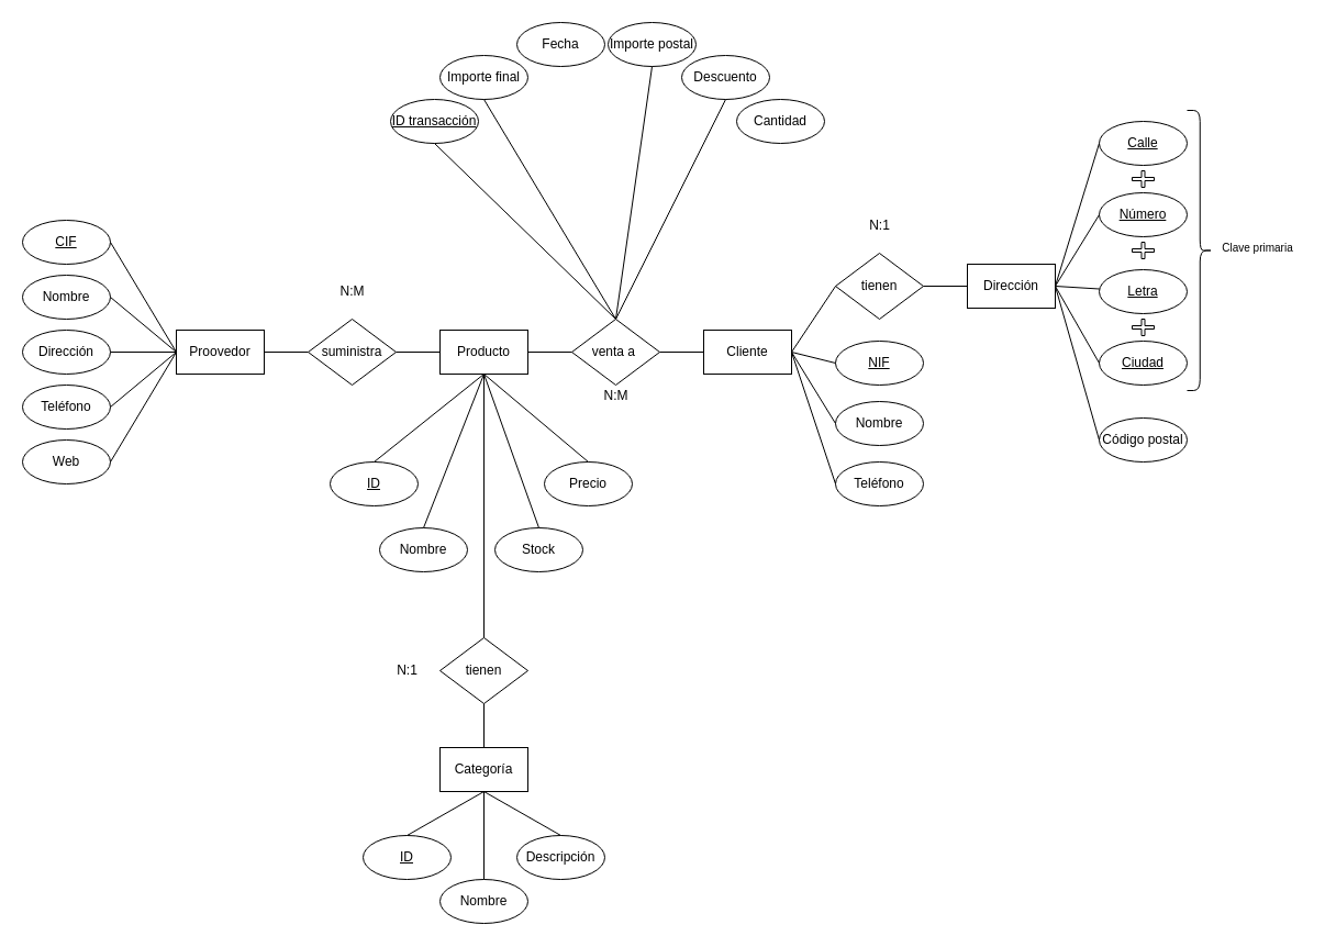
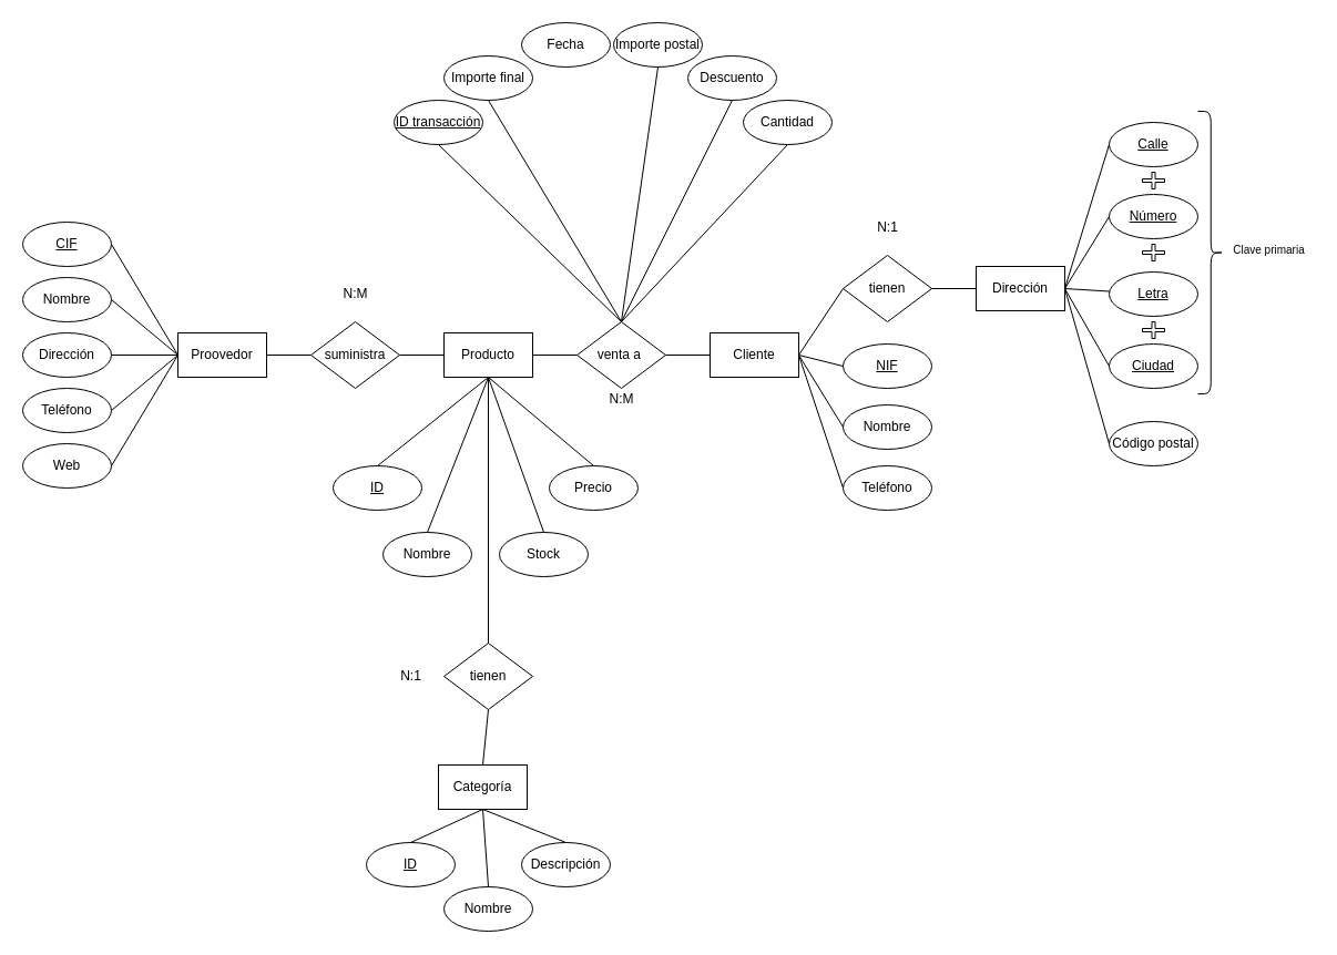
  <mxCell id="0" />
  <mxCell id="1" parent="0" />
  <mxCell id="2" value="Proovedor" style="rounded=0;whiteSpace=wrap;html=1;" vertex="1" parent="1"><mxGeometry x="160" y="300" width="80" height="40" as="geometry" /></mxCell>
  <mxCell id="3" value="suministra" style="rhombus;whiteSpace=wrap;html=1;" vertex="1" parent="1"><mxGeometry x="280" y="290" width="80" height="60" as="geometry" /></mxCell>
  <mxCell id="4" value="&lt;u&gt;CIF&lt;/u&gt;" style="ellipse;whiteSpace=wrap;html=1;" vertex="1" parent="1"><mxGeometry x="20" y="200" width="80" height="40" as="geometry" /></mxCell>
  <mxCell id="5" value="Nombre" style="ellipse;whiteSpace=wrap;html=1;" vertex="1" parent="1"><mxGeometry x="20" y="250" width="80" height="40" as="geometry" /></mxCell>
  <mxCell id="6" value="Dirección" style="ellipse;whiteSpace=wrap;html=1;" vertex="1" parent="1"><mxGeometry x="20" y="300" width="80" height="40" as="geometry" /></mxCell>
  <mxCell id="7" value="Teléfono" style="ellipse;whiteSpace=wrap;html=1;" vertex="1" parent="1"><mxGeometry x="20" y="350" width="80" height="40" as="geometry" /></mxCell>
  <mxCell id="8" value="Web" style="ellipse;whiteSpace=wrap;html=1;" vertex="1" parent="1"><mxGeometry x="20" y="400" width="80" height="40" as="geometry" /></mxCell>
  <mxCell id="9" value="Producto" style="rounded=0;whiteSpace=wrap;html=1;" vertex="1" parent="1"><mxGeometry x="400" y="300" width="80" height="40" as="geometry" /></mxCell>
  <mxCell id="10" value="&lt;u&gt;ID&lt;/u&gt;" style="ellipse;whiteSpace=wrap;html=1;" vertex="1" parent="1"><mxGeometry x="300" y="420" width="80" height="40" as="geometry" /></mxCell>
  <mxCell id="11" value="Nombre" style="ellipse;whiteSpace=wrap;html=1;" vertex="1" parent="1"><mxGeometry x="345" y="480" width="80" height="40" as="geometry" /></mxCell>
  <mxCell id="12" value="&lt;span style=&quot;font-weight: normal&quot;&gt;Precio&lt;/span&gt;" style="ellipse;whiteSpace=wrap;html=1;fontStyle=1" vertex="1" parent="1"><mxGeometry x="495" y="420" width="80" height="40" as="geometry" /></mxCell>
  <mxCell id="13" value="&lt;span style=&quot;font-weight: normal&quot;&gt;Stock&lt;br&gt;&lt;/span&gt;" style="ellipse;whiteSpace=wrap;html=1;fontStyle=1" vertex="1" parent="1"><mxGeometry x="450" y="480" width="80" height="40" as="geometry" /></mxCell>
  <mxCell id="14" value="venta a&amp;nbsp;" style="rhombus;whiteSpace=wrap;html=1;" vertex="1" parent="1"><mxGeometry x="520" y="290" width="80" height="60" as="geometry" /></mxCell>
  <mxCell id="15" value="Cliente" style="rounded=0;whiteSpace=wrap;html=1;" vertex="1" parent="1"><mxGeometry x="640" y="300" width="80" height="40" as="geometry" /></mxCell>
  <mxCell id="16" value="tienen" style="rhombus;whiteSpace=wrap;html=1;" vertex="1" parent="1"><mxGeometry x="760" y="230" width="80" height="60" as="geometry" /></mxCell>
  <mxCell id="17" value="Dirección" style="rounded=0;whiteSpace=wrap;html=1;" vertex="1" parent="1"><mxGeometry x="880" y="240" width="80" height="40" as="geometry" /></mxCell>
  <mxCell id="18" value="&lt;span style=&quot;font-weight: normal&quot;&gt;&lt;u&gt;NIF&lt;/u&gt;&lt;/span&gt;" style="ellipse;whiteSpace=wrap;html=1;fontStyle=1" vertex="1" parent="1"><mxGeometry x="760" y="310" width="80" height="40" as="geometry" /></mxCell>
  <mxCell id="19" value="&lt;span style=&quot;font-weight: normal&quot;&gt;Nombre&lt;/span&gt;" style="ellipse;whiteSpace=wrap;html=1;fontStyle=1" vertex="1" parent="1"><mxGeometry x="760" y="365" width="80" height="40" as="geometry" /></mxCell>
  <mxCell id="20" value="&lt;span style=&quot;font-weight: normal&quot;&gt;Teléfono&lt;/span&gt;" style="ellipse;whiteSpace=wrap;html=1;fontStyle=1" vertex="1" parent="1"><mxGeometry x="760" y="420" width="80" height="40" as="geometry" /></mxCell>
  <mxCell id="21" value="&lt;span style=&quot;font-weight: normal&quot;&gt;&lt;u&gt;Calle&lt;br&gt;&lt;/u&gt;&lt;/span&gt;" style="ellipse;whiteSpace=wrap;html=1;fontStyle=1" vertex="1" parent="1"><mxGeometry x="1000" y="110" width="80" height="40" as="geometry" /></mxCell>
  <mxCell id="22" value="&lt;span style=&quot;font-weight: normal&quot;&gt;&lt;u&gt;Número&lt;br&gt;&lt;/u&gt;&lt;/span&gt;" style="ellipse;whiteSpace=wrap;html=1;fontStyle=1" vertex="1" parent="1"><mxGeometry x="1000" y="175" width="80" height="40" as="geometry" /></mxCell>
  <mxCell id="23" value="&lt;span style=&quot;font-weight: normal&quot;&gt;&lt;u&gt;Letra&lt;br&gt;&lt;/u&gt;&lt;/span&gt;" style="ellipse;whiteSpace=wrap;html=1;fontStyle=1" vertex="1" parent="1"><mxGeometry x="1000" y="245" width="80" height="40" as="geometry" /></mxCell>
  <mxCell id="24" value="&lt;span style=&quot;font-weight: normal&quot;&gt;&lt;u&gt;Ciudad&lt;br&gt;&lt;/u&gt;&lt;/span&gt;" style="ellipse;whiteSpace=wrap;html=1;fontStyle=1" vertex="1" parent="1"><mxGeometry x="1000" y="310" width="80" height="40" as="geometry" /></mxCell>
  <mxCell id="25" value="&lt;span style=&quot;font-weight: normal&quot;&gt;Código postal&lt;br&gt;&lt;/span&gt;" style="ellipse;whiteSpace=wrap;html=1;fontStyle=1" vertex="1" parent="1"><mxGeometry x="1000" y="380" width="80" height="40" as="geometry" /></mxCell>
  <mxCell id="26" value="" style="shape=cross;whiteSpace=wrap;html=1;" vertex="1" parent="1"><mxGeometry x="1030" y="155" width="20" height="15" as="geometry" /></mxCell>
  <mxCell id="27" value="" style="shape=cross;whiteSpace=wrap;html=1;" vertex="1" parent="1"><mxGeometry x="1030" y="220" width="20" height="15" as="geometry" /></mxCell>
  <mxCell id="28" value="" style="shape=cross;whiteSpace=wrap;html=1;" vertex="1" parent="1"><mxGeometry x="1030" y="290" width="20" height="15" as="geometry" /></mxCell>
  <mxCell id="29" value="&lt;font style=&quot;font-size: 10px&quot;&gt;Clave primaria&lt;/font&gt;" style="text;html=1;align=center;verticalAlign=middle;resizable=0;points=[];autosize=1;" vertex="1" parent="1"><mxGeometry x="1103.5" y="215" width="80" height="20" as="geometry" /></mxCell>
  <mxCell id="30" value="tienen" style="rhombus;whiteSpace=wrap;html=1;" vertex="1" parent="1"><mxGeometry x="400" y="580" width="80" height="60" as="geometry" /></mxCell>
- <mxCell id="31" value="Categoría" style="rounded=0;whiteSpace=wrap;html=1;" vertex="1" parent="1"><mxGeometry x="400" y="680" width="80" height="40" as="geometry" /></mxCell>
+ <mxCell id="31" value="Categoría" style="rounded=0;whiteSpace=wrap;html=1;" vertex="1" parent="1"><mxGeometry x="395" y="690" width="80" height="40" as="geometry" /></mxCell>
  <mxCell id="32" value="&lt;u&gt;ID&lt;/u&gt;" style="ellipse;whiteSpace=wrap;html=1;" vertex="1" parent="1"><mxGeometry x="330" y="760" width="80" height="40" as="geometry" /></mxCell>
  <mxCell id="33" value="Nombre" style="ellipse;whiteSpace=wrap;html=1;" vertex="1" parent="1"><mxGeometry x="400" y="800" width="80" height="40" as="geometry" /></mxCell>
  <mxCell id="34" value="Descripción" style="ellipse;whiteSpace=wrap;html=1;" vertex="1" parent="1"><mxGeometry x="470" y="760" width="80" height="40" as="geometry" /></mxCell>
  <mxCell id="35" value="&lt;span style=&quot;font-weight: normal&quot;&gt;&lt;u&gt;ID transacción&lt;/u&gt;&lt;/span&gt;" style="ellipse;whiteSpace=wrap;html=1;fontStyle=1" vertex="1" parent="1"><mxGeometry x="355" y="90" width="80" height="40" as="geometry" /></mxCell>
  <mxCell id="36" value="&lt;span style=&quot;font-weight: 400&quot;&gt;Importe final&lt;/span&gt;" style="ellipse;whiteSpace=wrap;html=1;fontStyle=1" vertex="1" parent="1"><mxGeometry x="400" y="50" width="80" height="40" as="geometry" /></mxCell>
  <mxCell id="37" value="&lt;span style=&quot;font-weight: 400&quot;&gt;Fecha&lt;br&gt;&lt;/span&gt;" style="ellipse;whiteSpace=wrap;html=1;fontStyle=1" vertex="1" parent="1"><mxGeometry x="470" y="20" width="80" height="40" as="geometry" /></mxCell>
  <mxCell id="38" value="&lt;span style=&quot;font-weight: 400&quot;&gt;Descuento&lt;br&gt;&lt;/span&gt;" style="ellipse;whiteSpace=wrap;html=1;fontStyle=1" vertex="1" parent="1"><mxGeometry x="620" y="50" width="80" height="40" as="geometry" /></mxCell>
  <mxCell id="39" value="&lt;span style=&quot;font-weight: 400&quot;&gt;Cantidad&lt;br&gt;&lt;/span&gt;" style="ellipse;whiteSpace=wrap;html=1;fontStyle=1" vertex="1" parent="1"><mxGeometry x="670" y="90" width="80" height="40" as="geometry" /></mxCell>
  <mxCell id="40" value="&lt;span style=&quot;font-weight: 400&quot;&gt;Importe postal&lt;/span&gt;" style="ellipse;whiteSpace=wrap;html=1;fontStyle=1" vertex="1" parent="1"><mxGeometry x="553" y="20" width="80" height="40" as="geometry" /></mxCell>
  <mxCell id="41" value="" style="endArrow=none;html=1;entryX=1;entryY=0.5;entryDx=0;entryDy=0;exitX=0;exitY=0.5;exitDx=0;exitDy=0;" edge="1" parent="1" source="9" target="3"><mxGeometry width="50" height="50" relative="1" as="geometry"><mxPoint x="190" y="520" as="sourcePoint" /><mxPoint x="240" y="470" as="targetPoint" /></mxGeometry></mxCell>
  <mxCell id="42" value="N:M" style="text;html=1;align=center;verticalAlign=middle;resizable=0;points=[];autosize=1;" vertex="1" parent="1"><mxGeometry x="300" y="255" width="40" height="20" as="geometry" /></mxCell>
  <mxCell id="43" value="N:1" style="text;html=1;align=center;verticalAlign=middle;resizable=0;points=[];autosize=1;" vertex="1" parent="1"><mxGeometry x="355" y="600" width="30" height="20" as="geometry" /></mxCell>
  <mxCell id="44" value="N:M" style="text;html=1;align=center;verticalAlign=middle;resizable=0;points=[];autosize=1;" vertex="1" parent="1"><mxGeometry x="540" y="350" width="40" height="20" as="geometry" /></mxCell>
  <mxCell id="45" value="N:1" style="text;html=1;align=center;verticalAlign=middle;resizable=0;points=[];autosize=1;" vertex="1" parent="1"><mxGeometry x="785" y="195" width="30" height="20" as="geometry" /></mxCell>
  <mxCell id="46" value="" style="endArrow=none;html=1;entryX=1;entryY=0.5;entryDx=0;entryDy=0;exitX=0;exitY=0.5;exitDx=0;exitDy=0;" edge="1" parent="1" source="2" target="6"><mxGeometry width="50" height="50" relative="1" as="geometry"><mxPoint x="200" y="530" as="sourcePoint" /><mxPoint x="250" y="480" as="targetPoint" /></mxGeometry></mxCell>
  <mxCell id="47" value="" style="endArrow=none;html=1;entryX=1;entryY=0.5;entryDx=0;entryDy=0;exitX=0;exitY=0.5;exitDx=0;exitDy=0;" edge="1" parent="1" source="2" target="7"><mxGeometry width="50" height="50" relative="1" as="geometry"><mxPoint x="170" y="330" as="sourcePoint" /><mxPoint x="110" y="330" as="targetPoint" /></mxGeometry></mxCell>
  <mxCell id="48" value="" style="endArrow=none;html=1;entryX=1;entryY=0.5;entryDx=0;entryDy=0;exitX=0;exitY=0.5;exitDx=0;exitDy=0;" edge="1" parent="1" source="2" target="8"><mxGeometry width="50" height="50" relative="1" as="geometry"><mxPoint x="170" y="330" as="sourcePoint" /><mxPoint x="110" y="380" as="targetPoint" /></mxGeometry></mxCell>
  <mxCell id="49" value="" style="endArrow=none;html=1;entryX=0;entryY=0.5;entryDx=0;entryDy=0;exitX=1;exitY=0.5;exitDx=0;exitDy=0;" edge="1" parent="1" source="5" target="2"><mxGeometry width="50" height="50" relative="1" as="geometry"><mxPoint x="180" y="340" as="sourcePoint" /><mxPoint x="120" y="390" as="targetPoint" /></mxGeometry></mxCell>
  <mxCell id="50" value="" style="endArrow=none;html=1;entryX=0;entryY=0.5;entryDx=0;entryDy=0;exitX=1;exitY=0.5;exitDx=0;exitDy=0;" edge="1" parent="1" source="4" target="2"><mxGeometry width="50" height="50" relative="1" as="geometry"><mxPoint x="190" y="350" as="sourcePoint" /><mxPoint x="130" y="400" as="targetPoint" /></mxGeometry></mxCell>
  <mxCell id="51" value="" style="endArrow=none;html=1;entryX=1;entryY=0.5;entryDx=0;entryDy=0;exitX=0;exitY=0.5;exitDx=0;exitDy=0;" edge="1" parent="1" source="3" target="2"><mxGeometry width="50" height="50" relative="1" as="geometry"><mxPoint x="200" y="360" as="sourcePoint" /><mxPoint x="140" y="410" as="targetPoint" /></mxGeometry></mxCell>
  <mxCell id="52" value="" style="endArrow=none;html=1;entryX=0;entryY=0.5;entryDx=0;entryDy=0;exitX=1;exitY=0.5;exitDx=0;exitDy=0;" edge="1" parent="1" source="9" target="14"><mxGeometry width="50" height="50" relative="1" as="geometry"><mxPoint x="410" y="330" as="sourcePoint" /><mxPoint x="370" y="330" as="targetPoint" /></mxGeometry></mxCell>
  <mxCell id="53" value="" style="endArrow=none;html=1;entryX=0.5;entryY=1;entryDx=0;entryDy=0;exitX=0.5;exitY=0;exitDx=0;exitDy=0;" edge="1" parent="1" source="11" target="9"><mxGeometry width="50" height="50" relative="1" as="geometry"><mxPoint x="420" y="470" as="sourcePoint" /><mxPoint x="380" y="340" as="targetPoint" /></mxGeometry></mxCell>
  <mxCell id="54" value="" style="endArrow=none;html=1;entryX=0.5;entryY=1;entryDx=0;entryDy=0;exitX=0.5;exitY=0;exitDx=0;exitDy=0;" edge="1" parent="1" source="10" target="9"><mxGeometry width="50" height="50" relative="1" as="geometry"><mxPoint x="395" y="490" as="sourcePoint" /><mxPoint x="450" y="350" as="targetPoint" /></mxGeometry></mxCell>
  <mxCell id="55" value="" style="endArrow=none;html=1;entryX=0.5;entryY=1;entryDx=0;entryDy=0;exitX=0.5;exitY=0;exitDx=0;exitDy=0;" edge="1" parent="1" source="13" target="9"><mxGeometry width="50" height="50" relative="1" as="geometry"><mxPoint x="405" y="500" as="sourcePoint" /><mxPoint x="460" y="360" as="targetPoint" /></mxGeometry></mxCell>
  <mxCell id="56" value="" style="endArrow=none;html=1;entryX=0.5;entryY=1;entryDx=0;entryDy=0;exitX=0.5;exitY=0;exitDx=0;exitDy=0;" edge="1" parent="1" source="12" target="9"><mxGeometry width="50" height="50" relative="1" as="geometry"><mxPoint x="415" y="510" as="sourcePoint" /><mxPoint x="470" y="370" as="targetPoint" /></mxGeometry></mxCell>
  <mxCell id="57" value="" style="endArrow=none;html=1;entryX=0.5;entryY=1;entryDx=0;entryDy=0;exitX=0.5;exitY=0;exitDx=0;exitDy=0;" edge="1" parent="1" source="14" target="35"><mxGeometry width="50" height="50" relative="1" as="geometry"><mxPoint x="500" y="260" as="sourcePoint" /><mxPoint x="550" y="210" as="targetPoint" /></mxGeometry></mxCell>
  <mxCell id="58" value="" style="endArrow=none;html=1;entryX=0.5;entryY=1;entryDx=0;entryDy=0;exitX=0.5;exitY=0;exitDx=0;exitDy=0;" edge="1" parent="1" source="14" target="36"><mxGeometry width="50" height="50" relative="1" as="geometry"><mxPoint x="570" y="300" as="sourcePoint" /><mxPoint x="410" y="140" as="targetPoint" /></mxGeometry></mxCell>
  <mxCell id="59" value="" style="endArrow=none;html=1;entryX=0.5;entryY=1;entryDx=0;entryDy=0;exitX=0.5;exitY=0;exitDx=0;exitDy=0;" edge="1" parent="1" source="14" target="40"><mxGeometry width="50" height="50" relative="1" as="geometry"><mxPoint x="590" y="320" as="sourcePoint" /><mxPoint x="430" y="160" as="targetPoint" /></mxGeometry></mxCell>
  <mxCell id="60" value="" style="endArrow=none;html=1;entryX=0.5;entryY=1;entryDx=0;entryDy=0;exitX=0.5;exitY=0;exitDx=0;exitDy=0;" edge="1" parent="1" source="14" target="38"><mxGeometry width="50" height="50" relative="1" as="geometry"><mxPoint x="600" y="330" as="sourcePoint" /><mxPoint x="440" y="170" as="targetPoint" /></mxGeometry></mxCell>
+ <mxCell id="61" value="" style="endArrow=none;html=1;entryX=0.5;entryY=1;entryDx=0;entryDy=0;exitX=0.5;exitY=0;exitDx=0;exitDy=0;" edge="1" parent="1" source="14" target="39"><mxGeometry width="50" height="50" relative="1" as="geometry"><mxPoint x="610" y="340" as="sourcePoint" /><mxPoint x="450" y="180" as="targetPoint" /></mxGeometry></mxCell>
  <mxCell id="62" value="" style="endArrow=none;html=1;entryX=0;entryY=0.5;entryDx=0;entryDy=0;exitX=1;exitY=0.5;exitDx=0;exitDy=0;" edge="1" parent="1" source="14" target="15"><mxGeometry width="50" height="50" relative="1" as="geometry"><mxPoint x="570" y="300" as="sourcePoint" /><mxPoint x="720" y="140" as="targetPoint" /></mxGeometry></mxCell>
  <mxCell id="63" value="" style="endArrow=none;html=1;entryX=1;entryY=0.5;entryDx=0;entryDy=0;exitX=0;exitY=0.5;exitDx=0;exitDy=0;" edge="1" parent="1" source="18" target="15"><mxGeometry width="50" height="50" relative="1" as="geometry"><mxPoint x="610" y="330" as="sourcePoint" /><mxPoint x="650" y="330" as="targetPoint" /></mxGeometry></mxCell>
  <mxCell id="64" value="" style="endArrow=none;html=1;entryX=1;entryY=0.5;entryDx=0;entryDy=0;exitX=0;exitY=0.5;exitDx=0;exitDy=0;" edge="1" parent="1" source="19" target="15"><mxGeometry width="50" height="50" relative="1" as="geometry"><mxPoint x="620" y="340" as="sourcePoint" /><mxPoint x="660" y="340" as="targetPoint" /></mxGeometry></mxCell>
  <mxCell id="65" value="" style="endArrow=none;html=1;entryX=1;entryY=0.5;entryDx=0;entryDy=0;exitX=0;exitY=0.5;exitDx=0;exitDy=0;" edge="1" parent="1" source="20" target="15"><mxGeometry width="50" height="50" relative="1" as="geometry"><mxPoint x="630" y="350" as="sourcePoint" /><mxPoint x="670" y="350" as="targetPoint" /></mxGeometry></mxCell>
  <mxCell id="66" value="" style="endArrow=none;html=1;entryX=1;entryY=0.5;entryDx=0;entryDy=0;exitX=0;exitY=0.5;exitDx=0;exitDy=0;" edge="1" parent="1" source="16" target="15"><mxGeometry width="50" height="50" relative="1" as="geometry"><mxPoint x="640" y="360" as="sourcePoint" /><mxPoint x="680" y="360" as="targetPoint" /></mxGeometry></mxCell>
  <mxCell id="67" value="" style="endArrow=none;html=1;entryX=1;entryY=0.5;entryDx=0;entryDy=0;exitX=0;exitY=0.5;exitDx=0;exitDy=0;" edge="1" parent="1" source="17" target="16"><mxGeometry width="50" height="50" relative="1" as="geometry"><mxPoint x="650" y="370" as="sourcePoint" /><mxPoint x="690" y="370" as="targetPoint" /></mxGeometry></mxCell>
  <mxCell id="68" value="" style="endArrow=none;html=1;entryX=1;entryY=0.5;entryDx=0;entryDy=0;exitX=0;exitY=0.5;exitDx=0;exitDy=0;" edge="1" parent="1" source="21" target="17"><mxGeometry width="50" height="50" relative="1" as="geometry"><mxPoint x="1000" y="160" as="sourcePoint" /><mxPoint x="700" y="380" as="targetPoint" /></mxGeometry></mxCell>
  <mxCell id="69" value="" style="endArrow=none;html=1;entryX=1;entryY=0.5;entryDx=0;entryDy=0;exitX=0;exitY=0.5;exitDx=0;exitDy=0;" edge="1" parent="1" source="22" target="17"><mxGeometry width="50" height="50" relative="1" as="geometry"><mxPoint x="1000" y="195" as="sourcePoint" /><mxPoint x="980" y="215" as="targetPoint" /></mxGeometry></mxCell>
  <mxCell id="70" value="" style="endArrow=none;html=1;entryX=1;entryY=0.5;entryDx=0;entryDy=0;" edge="1" parent="1" source="23" target="17"><mxGeometry width="50" height="50" relative="1" as="geometry"><mxPoint x="990" y="280" as="sourcePoint" /><mxPoint x="960" y="330" as="targetPoint" /></mxGeometry></mxCell>
  <mxCell id="71" value="" style="endArrow=none;html=1;entryX=1;entryY=0.5;entryDx=0;entryDy=0;exitX=0;exitY=0.5;exitDx=0;exitDy=0;" edge="1" parent="1" source="24" target="17"><mxGeometry width="50" height="50" relative="1" as="geometry"><mxPoint x="1000" y="332.5" as="sourcePoint" /><mxPoint x="990" y="282.5" as="targetPoint" /></mxGeometry></mxCell>
  <mxCell id="72" value="" style="endArrow=none;html=1;entryX=1;entryY=0.5;entryDx=0;entryDy=0;exitX=0;exitY=0.5;exitDx=0;exitDy=0;" edge="1" parent="1" source="25" target="17"><mxGeometry width="50" height="50" relative="1" as="geometry"><mxPoint x="1010" y="342.5" as="sourcePoint" /><mxPoint x="970" y="270" as="targetPoint" /></mxGeometry></mxCell>
  <mxCell id="73" value="" style="shape=curlyBracket;whiteSpace=wrap;html=1;rounded=1;fillColor=none;rotation=-180;" vertex="1" parent="1"><mxGeometry x="1080" y="100" width="23.5" height="255" as="geometry" /></mxCell>
  <mxCell id="74" value="" style="endArrow=none;html=1;entryX=0.5;entryY=1;entryDx=0;entryDy=0;exitX=0.5;exitY=0;exitDx=0;exitDy=0;" edge="1" parent="1" source="31" target="30"><mxGeometry width="50" height="50" relative="1" as="geometry"><mxPoint x="300" y="620" as="sourcePoint" /><mxPoint x="350" y="570" as="targetPoint" /></mxGeometry></mxCell>
  <mxCell id="75" value="" style="endArrow=none;html=1;entryX=0.5;entryY=1;entryDx=0;entryDy=0;exitX=0.5;exitY=0;exitDx=0;exitDy=0;" edge="1" parent="1" source="30" target="9"><mxGeometry width="50" height="50" relative="1" as="geometry"><mxPoint x="310" y="630" as="sourcePoint" /><mxPoint x="360" y="580" as="targetPoint" /></mxGeometry></mxCell>
  <mxCell id="76" value="" style="endArrow=none;html=1;entryX=0.5;entryY=1;entryDx=0;entryDy=0;exitX=0.5;exitY=0;exitDx=0;exitDy=0;" edge="1" parent="1" source="32" target="31"><mxGeometry width="50" height="50" relative="1" as="geometry"><mxPoint x="450" y="690" as="sourcePoint" /><mxPoint x="450" y="650" as="targetPoint" /></mxGeometry></mxCell>
  <mxCell id="77" value="" style="endArrow=none;html=1;entryX=0.5;entryY=1;entryDx=0;entryDy=0;exitX=0.5;exitY=0;exitDx=0;exitDy=0;" edge="1" parent="1" source="33" target="31"><mxGeometry width="50" height="50" relative="1" as="geometry"><mxPoint x="380" y="770" as="sourcePoint" /><mxPoint x="450" y="730" as="targetPoint" /></mxGeometry></mxCell>
  <mxCell id="78" value="" style="endArrow=none;html=1;entryX=0.5;entryY=1;entryDx=0;entryDy=0;exitX=0.5;exitY=0;exitDx=0;exitDy=0;" edge="1" parent="1" source="34" target="31"><mxGeometry width="50" height="50" relative="1" as="geometry"><mxPoint x="450" y="810" as="sourcePoint" /><mxPoint x="450" y="730" as="targetPoint" /></mxGeometry></mxCell>
